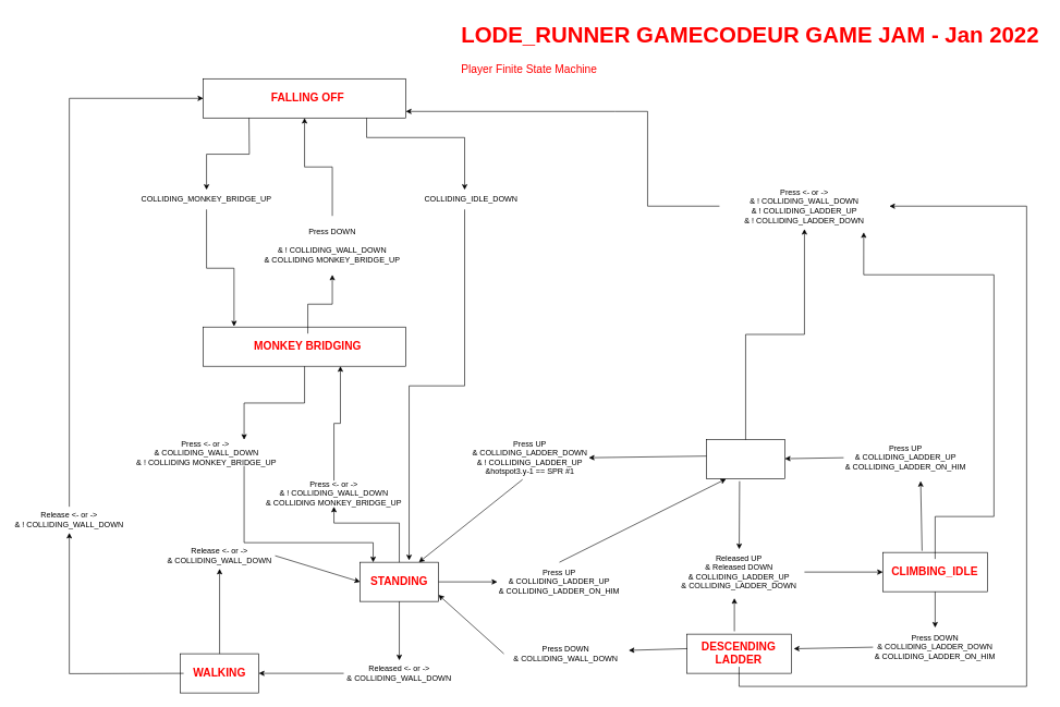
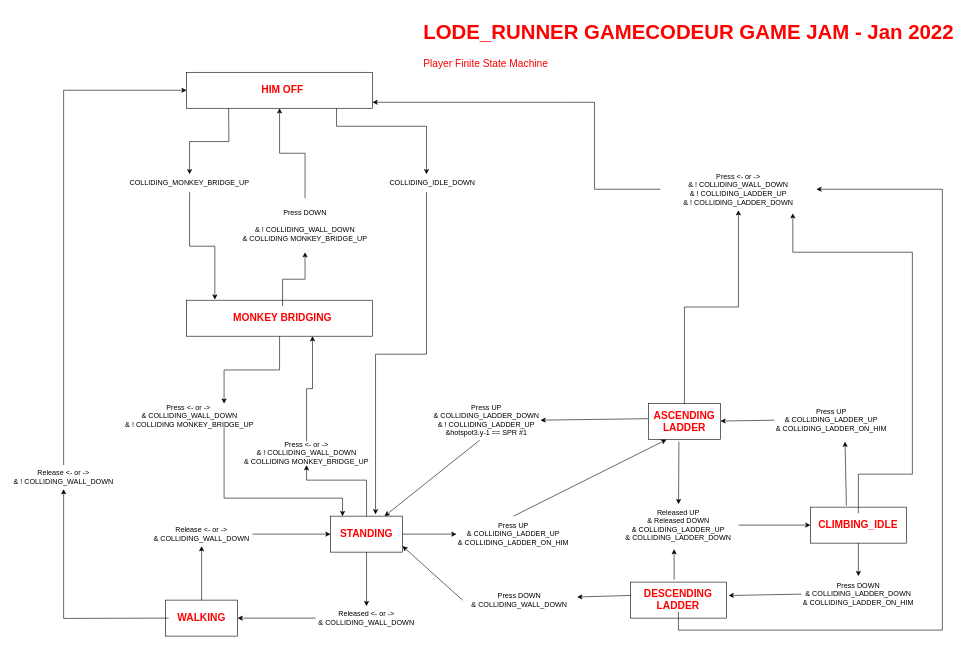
  <mxCell id="0" />
  <mxCell id="1" parent="0" />
  <mxCell id="2" value="" style="group" vertex="1" connectable="0" parent="1"><mxGeometry x="550" y="860" width="120" height="60" as="geometry" /></mxCell>
  <mxCell id="3" value="" style="rounded=0;whiteSpace=wrap;html=1;" vertex="1" parent="2"><mxGeometry width="120" height="60" as="geometry" /></mxCell>
  <mxCell id="4" value="&lt;font color=&quot;#ff0000&quot; size=&quot;1&quot;&gt;&lt;b style=&quot;font-size: 17px&quot;&gt;STANDING&lt;/b&gt;&lt;/font&gt;" style="text;html=1;strokeColor=none;fillColor=none;align=center;verticalAlign=middle;whiteSpace=wrap;rounded=0;" vertex="1" parent="2"><mxGeometry x="10" y="10" width="100" height="40" as="geometry" /></mxCell>
  <mxCell id="5" value="" style="group" vertex="1" connectable="0" parent="1"><mxGeometry x="1080" y="672.5" width="120" height="60" as="geometry" /></mxCell>
  <mxCell id="6" value="" style="rounded=0;whiteSpace=wrap;html=1;" vertex="1" parent="5"><mxGeometry width="120" height="60" as="geometry" /></mxCell>
+ <mxCell id="7" value="&lt;font color=&quot;#ff0000&quot; style=&quot;font-size: 17px&quot;&gt;&lt;b&gt;ASCENDING&lt;br&gt;LADDER&lt;br&gt;&lt;/b&gt;&lt;/font&gt;" style="text;html=1;strokeColor=none;fillColor=none;align=center;verticalAlign=middle;whiteSpace=wrap;rounded=0;" vertex="1" parent="5"><mxGeometry x="10" y="10" width="100" height="40" as="geometry" /></mxCell>
  <mxCell id="8" value="" style="group" vertex="1" connectable="0" parent="1"><mxGeometry x="275" y="1000" width="120" height="60" as="geometry" /></mxCell>
  <mxCell id="9" value="" style="rounded=0;whiteSpace=wrap;html=1;" vertex="1" parent="8"><mxGeometry width="120" height="60" as="geometry" /></mxCell>
  <mxCell id="10" value="&lt;font color=&quot;#ff0000&quot; size=&quot;1&quot;&gt;&lt;b style=&quot;font-size: 17px&quot;&gt;WALKING&lt;/b&gt;&lt;/font&gt;" style="text;html=1;strokeColor=none;fillColor=none;align=center;verticalAlign=middle;whiteSpace=wrap;rounded=0;" vertex="1" parent="8"><mxGeometry x="10" y="10" width="100" height="40" as="geometry" /></mxCell>
- <mxCell id="11" value="Release &amp;lt;- or -&amp;gt;&lt;br&gt;&amp;amp; COLLIDING_WALL_DOWN" style="text;html=1;strokeColor=none;fillColor=none;align=center;verticalAlign=middle;whiteSpace=wrap;rounded=0;" vertex="1" parent="1"><mxGeometry x="250" y="830" width="170" height="40" as="geometry" /></mxCell>
+ <mxCell id="11" value="Release &amp;lt;- or -&amp;gt;&lt;br&gt;&amp;amp; COLLIDING_WALL_DOWN" style="text;html=1;strokeColor=none;fillColor=none;align=center;verticalAlign=middle;whiteSpace=wrap;rounded=0;" vertex="1" parent="1"><mxGeometry x="250" y="870" width="170" height="40" as="geometry" /></mxCell>
  <mxCell id="12" value="Released &amp;lt;- or -&amp;gt;&lt;br&gt;&amp;amp; COLLIDING_WALL_DOWN" style="text;html=1;strokeColor=none;fillColor=none;align=center;verticalAlign=middle;whiteSpace=wrap;rounded=0;" vertex="1" parent="1"><mxGeometry x="525" y="1010" width="170" height="40" as="geometry" /></mxCell>
  <mxCell id="13" value="Released UP&lt;br&gt;&amp;amp; Released DOWN&lt;br&gt;&amp;amp; COLLIDING_LADDER_UP&lt;br&gt;&amp;amp; COLLIDING_LADDER_DOWN" style="text;html=1;strokeColor=none;fillColor=none;align=center;verticalAlign=middle;whiteSpace=wrap;rounded=0;" vertex="1" parent="1"><mxGeometry x="1030" y="840" width="200" height="70" as="geometry" /></mxCell>
  <mxCell id="14" value="" style="group" vertex="1" connectable="0" parent="1"><mxGeometry x="1350" y="845" width="160" height="60" as="geometry" /></mxCell>
  <mxCell id="15" value="" style="rounded=0;whiteSpace=wrap;html=1;" vertex="1" parent="14"><mxGeometry width="160" height="60" as="geometry" /></mxCell>
  <mxCell id="16" value="&lt;font color=&quot;#ff0000&quot; style=&quot;font-size: 17px&quot;&gt;&lt;b&gt;CLIMBING_IDLE&lt;/b&gt;&lt;/font&gt;" style="text;html=1;strokeColor=none;fillColor=none;align=center;verticalAlign=middle;whiteSpace=wrap;rounded=0;" vertex="1" parent="14"><mxGeometry x="13.333" y="10" width="133.333" height="40" as="geometry" /></mxCell>
  <mxCell id="17" value="" style="endArrow=classic;html=1;rounded=0;fontSize=17;fontColor=#FF0000;exitX=1;exitY=0.5;exitDx=0;exitDy=0;entryX=0;entryY=0.5;entryDx=0;entryDy=0;" edge="1" parent="1" source="3" target="32"><mxGeometry width="50" height="50" relative="1" as="geometry"><mxPoint x="700" y="870" as="sourcePoint" /><mxPoint x="790" y="890" as="targetPoint" /></mxGeometry></mxCell>
  <mxCell id="18" value="" style="endArrow=classic;html=1;rounded=0;fontSize=17;fontColor=#FF0000;startArrow=none;exitX=0.5;exitY=0;exitDx=0;exitDy=0;entryX=0.25;entryY=1;entryDx=0;entryDy=0;" edge="1" parent="1" source="32" target="6"><mxGeometry width="50" height="50" relative="1" as="geometry"><mxPoint x="835" y="860" as="sourcePoint" /><mxPoint x="1043" y="740" as="targetPoint" /></mxGeometry></mxCell>
  <mxCell id="19" value="" style="endArrow=classic;html=1;rounded=0;fontSize=17;fontColor=#FF0000;exitX=0.423;exitY=1.058;exitDx=0;exitDy=0;exitPerimeter=0;" edge="1" parent="1" source="6" target="13"><mxGeometry width="50" height="50" relative="1" as="geometry"><mxPoint x="1250" y="780" as="sourcePoint" /><mxPoint x="910" y="900" as="targetPoint" /></mxGeometry></mxCell>
  <mxCell id="20" value="" style="endArrow=classic;html=1;rounded=0;fontSize=17;fontColor=#FF0000;exitX=1;exitY=0.5;exitDx=0;exitDy=0;entryX=0;entryY=0.5;entryDx=0;entryDy=0;" edge="1" parent="1" source="13" target="15"><mxGeometry width="50" height="50" relative="1" as="geometry"><mxPoint x="840" y="910" as="sourcePoint" /><mxPoint x="1290" y="860" as="targetPoint" /></mxGeometry></mxCell>
  <mxCell id="21" value="" style="endArrow=classic;html=1;rounded=0;fontSize=17;fontColor=#FF0000;entryX=0.5;entryY=0;entryDx=0;entryDy=0;" edge="1" parent="1" target="12"><mxGeometry width="50" height="50" relative="1" as="geometry"><mxPoint x="610" y="920" as="sourcePoint" /><mxPoint x="1010" y="860" as="targetPoint" /></mxGeometry></mxCell>
  <mxCell id="22" value="" style="endArrow=classic;html=1;rounded=0;fontSize=17;fontColor=#FF0000;exitX=0;exitY=0.5;exitDx=0;exitDy=0;entryX=1;entryY=0.5;entryDx=0;entryDy=0;" edge="1" parent="1" source="12" target="9"><mxGeometry width="50" height="50" relative="1" as="geometry"><mxPoint x="475" y="1010" as="sourcePoint" /><mxPoint x="420" y="1030" as="targetPoint" /></mxGeometry></mxCell>
  <mxCell id="23" value="" style="endArrow=classic;html=1;rounded=0;fontSize=17;fontColor=#FF0000;exitX=0.5;exitY=0;exitDx=0;exitDy=0;entryX=0.5;entryY=1;entryDx=0;entryDy=0;" edge="1" parent="1" source="9" target="11"><mxGeometry width="50" height="50" relative="1" as="geometry"><mxPoint x="600" y="910" as="sourcePoint" /><mxPoint x="650" y="860" as="targetPoint" /></mxGeometry></mxCell>
  <mxCell id="24" value="" style="endArrow=classic;html=1;rounded=0;fontSize=17;fontColor=#FF0000;exitX=1;exitY=0.5;exitDx=0;exitDy=0;entryX=0;entryY=0.5;entryDx=0;entryDy=0;" edge="1" parent="1" source="11" target="3"><mxGeometry width="50" height="50" relative="1" as="geometry"><mxPoint x="600" y="910" as="sourcePoint" /><mxPoint x="650" y="860" as="targetPoint" /></mxGeometry></mxCell>
  <mxCell id="25" value="Press UP&lt;br&gt;&amp;amp; COLLIDING_LADDER_DOWN&lt;br&gt;&amp;amp; ! COLLIDING_LADDER_UP&lt;br&gt;&amp;amp;hotspot3.y-1 == SPR #1" style="text;html=1;strokeColor=none;fillColor=none;align=center;verticalAlign=middle;whiteSpace=wrap;rounded=0;" vertex="1" parent="1"><mxGeometry x="720" y="672.5" width="180" height="55" as="geometry" /></mxCell>
  <mxCell id="26" value="" style="endArrow=classic;html=1;rounded=0;fontSize=17;fontColor=#FF0000;exitX=0.437;exitY=1.106;exitDx=0;exitDy=0;exitPerimeter=0;entryX=0.75;entryY=0;entryDx=0;entryDy=0;" edge="1" parent="1" source="25" target="3"><mxGeometry width="50" height="50" relative="1" as="geometry"><mxPoint x="840" y="860" as="sourcePoint" /><mxPoint x="890" y="810" as="targetPoint" /></mxGeometry></mxCell>
  <mxCell id="27" value="" style="endArrow=classic;html=1;rounded=0;fontSize=17;fontColor=#FF0000;exitX=0;exitY=0.417;exitDx=0;exitDy=0;entryX=1;entryY=0.5;entryDx=0;entryDy=0;exitPerimeter=0;" edge="1" parent="1" source="6" target="25"><mxGeometry width="50" height="50" relative="1" as="geometry"><mxPoint x="840" y="860" as="sourcePoint" /><mxPoint x="890" y="810" as="targetPoint" /></mxGeometry></mxCell>
  <mxCell id="28" value="Press UP&lt;br&gt;&amp;amp; COLLIDING_LADDER_UP&lt;br&gt;&amp;amp; COLLIDING_LADDER_ON_HIM" style="text;html=1;strokeColor=none;fillColor=none;align=center;verticalAlign=middle;whiteSpace=wrap;rounded=0;" vertex="1" parent="1"><mxGeometry x="1290" y="665" width="190" height="70" as="geometry" /></mxCell>
  <mxCell id="29" value="" style="endArrow=classic;html=1;rounded=0;fontSize=17;fontColor=#FF0000;exitX=0.375;exitY=-0.042;exitDx=0;exitDy=0;exitPerimeter=0;entryX=0.62;entryY=1.012;entryDx=0;entryDy=0;entryPerimeter=0;" edge="1" parent="1" source="15" target="28"><mxGeometry width="50" height="50" relative="1" as="geometry"><mxPoint x="1430" y="630" as="sourcePoint" /><mxPoint x="1480" y="580" as="targetPoint" /></mxGeometry></mxCell>
  <mxCell id="30" value="" style="endArrow=classic;html=1;rounded=0;fontSize=17;fontColor=#FF0000;exitX=0;exitY=0.5;exitDx=0;exitDy=0;" edge="1" parent="1" source="28" target="6"><mxGeometry width="50" height="50" relative="1" as="geometry"><mxPoint x="1130" y="640" as="sourcePoint" /><mxPoint x="1180" y="590" as="targetPoint" /></mxGeometry></mxCell>
  <mxCell id="31" value="Press DOWN&lt;br&gt;&amp;amp; COLLIDING_LADDER_DOWN&lt;br&gt;&amp;amp; COLLIDING_LADDER_ON_HIM" style="text;html=1;strokeColor=none;fillColor=none;align=center;verticalAlign=middle;whiteSpace=wrap;rounded=0;" vertex="1" parent="1"><mxGeometry x="1335" y="960" width="190" height="60" as="geometry" /></mxCell>
  <mxCell id="32" value="Press UP&lt;br&gt;&amp;amp; COLLIDING_LADDER_UP&lt;br&gt;&amp;amp; COLLIDING_LADDER_ON_HIM" style="text;html=1;strokeColor=none;fillColor=none;align=center;verticalAlign=middle;whiteSpace=wrap;rounded=0;" vertex="1" parent="1"><mxGeometry x="760" y="860" width="190" height="60" as="geometry" /></mxCell>
  <mxCell id="33" value="" style="group" vertex="1" connectable="0" parent="1"><mxGeometry x="1050" y="970" width="160" height="60" as="geometry" /></mxCell>
  <mxCell id="34" value="" style="rounded=0;whiteSpace=wrap;html=1;" vertex="1" parent="33"><mxGeometry width="160" height="60" as="geometry" /></mxCell>
  <mxCell id="35" value="&lt;font color=&quot;#ff0000&quot; style=&quot;font-size: 17px&quot;&gt;&lt;b&gt;DESCENDING&lt;br&gt;LADDER&lt;br&gt;&lt;/b&gt;&lt;/font&gt;" style="text;html=1;strokeColor=none;fillColor=none;align=center;verticalAlign=middle;whiteSpace=wrap;rounded=0;" vertex="1" parent="33"><mxGeometry x="13.333" y="10" width="133.333" height="40" as="geometry" /></mxCell>
  <mxCell id="36" value="" style="endArrow=classic;html=1;rounded=0;fontSize=17;fontColor=#FF0000;exitX=0.5;exitY=1;exitDx=0;exitDy=0;entryX=0.5;entryY=0;entryDx=0;entryDy=0;" edge="1" parent="1" source="15" target="31"><mxGeometry width="50" height="50" relative="1" as="geometry"><mxPoint x="1120" y="830" as="sourcePoint" /><mxPoint x="1170" y="780" as="targetPoint" /></mxGeometry></mxCell>
  <mxCell id="37" value="" style="endArrow=classic;html=1;rounded=0;fontSize=17;fontColor=#FF0000;exitX=0;exitY=0.5;exitDx=0;exitDy=0;entryX=1.023;entryY=0.372;entryDx=0;entryDy=0;entryPerimeter=0;" edge="1" parent="1" source="31" target="34"><mxGeometry width="50" height="50" relative="1" as="geometry"><mxPoint x="1120" y="830" as="sourcePoint" /><mxPoint x="1170" y="780" as="targetPoint" /></mxGeometry></mxCell>
  <mxCell id="38" value="Press DOWN&lt;br&gt;&amp;amp; COLLIDING_WALL_DOWN&lt;br&gt;" style="text;html=1;strokeColor=none;fillColor=none;align=center;verticalAlign=middle;whiteSpace=wrap;rounded=0;" vertex="1" parent="1"><mxGeometry x="770" y="970" width="190" height="60" as="geometry" /></mxCell>
  <mxCell id="39" value="" style="endArrow=classic;html=1;rounded=0;fontSize=17;fontColor=#FF0000;exitX=0.006;exitY=0.37;exitDx=0;exitDy=0;entryX=1.006;entryY=0.414;entryDx=0;entryDy=0;entryPerimeter=0;exitPerimeter=0;" edge="1" parent="1" source="34" target="38"><mxGeometry width="50" height="50" relative="1" as="geometry"><mxPoint x="1120" y="940" as="sourcePoint" /><mxPoint x="1170" y="890" as="targetPoint" /></mxGeometry></mxCell>
  <mxCell id="40" value="" style="endArrow=classic;html=1;rounded=0;fontSize=17;fontColor=#FF0000;exitX=0;exitY=0.5;exitDx=0;exitDy=0;" edge="1" parent="1" source="38"><mxGeometry width="50" height="50" relative="1" as="geometry"><mxPoint x="750" y="960" as="sourcePoint" /><mxPoint x="670" y="910" as="targetPoint" /></mxGeometry></mxCell>
  <mxCell id="41" value="" style="endArrow=classic;html=1;rounded=0;fontSize=17;fontColor=#FF0000;exitX=0.455;exitY=-0.072;exitDx=0;exitDy=0;exitPerimeter=0;entryX=0.464;entryY=1.071;entryDx=0;entryDy=0;entryPerimeter=0;" edge="1" parent="1" source="34" target="13"><mxGeometry width="50" height="50" relative="1" as="geometry"><mxPoint x="1320" y="840" as="sourcePoint" /><mxPoint x="1370" y="790" as="targetPoint" /></mxGeometry></mxCell>
  <mxCell id="42" value="" style="group" vertex="1" connectable="0" parent="1"><mxGeometry x="310" y="500" width="310" height="60" as="geometry" /></mxCell>
  <mxCell id="43" value="" style="group" vertex="1" connectable="0" parent="42"><mxGeometry width="310" height="60" as="geometry" /></mxCell>
  <mxCell id="44" value="" style="rounded=0;whiteSpace=wrap;html=1;" vertex="1" parent="43"><mxGeometry width="310" height="60" as="geometry" /></mxCell>
  <mxCell id="45" value="&lt;font color=&quot;#ff0000&quot; size=&quot;1&quot;&gt;&lt;b style=&quot;font-size: 17px&quot;&gt;MONKEY BRIDGING&lt;/b&gt;&lt;/font&gt;" style="text;html=1;strokeColor=none;fillColor=none;align=center;verticalAlign=middle;whiteSpace=wrap;rounded=0;" vertex="1" parent="43"><mxGeometry x="40" y="10" width="240" height="40" as="geometry" /></mxCell>
  <mxCell id="46" style="edgeStyle=orthogonalEdgeStyle;rounded=0;orthogonalLoop=1;jettySize=auto;html=1;entryX=0.5;entryY=1;entryDx=0;entryDy=0;fontSize=17;fontColor=#FF0000;" edge="1" parent="1" source="47" target="56"><mxGeometry relative="1" as="geometry" /></mxCell>
  <mxCell id="47" value="Press DOWN&lt;br&gt;&lt;br&gt;&amp;amp; ! COLLIDING_WALL_DOWN&lt;br&gt;&amp;amp; COLLIDING MONKEY_BRIDGE_UP" style="text;html=1;strokeColor=none;fillColor=none;align=center;verticalAlign=middle;whiteSpace=wrap;rounded=0;" vertex="1" parent="1"><mxGeometry x="395" y="330" width="225" height="90" as="geometry" /></mxCell>
  <mxCell id="48" style="edgeStyle=orthogonalEdgeStyle;rounded=0;orthogonalLoop=1;jettySize=auto;html=1;entryX=0.677;entryY=1;entryDx=0;entryDy=0;entryPerimeter=0;fontSize=17;fontColor=#FF0000;" edge="1" parent="1" source="49" target="44"><mxGeometry relative="1" as="geometry" /></mxCell>
  <mxCell id="49" value="Press &amp;lt;- or -&amp;gt;&lt;br&gt;&amp;amp; ! COLLIDING_WALL_DOWN&lt;br&gt;&amp;amp; COLLIDING MONKEY_BRIDGE_UP" style="text;html=1;strokeColor=none;fillColor=none;align=center;verticalAlign=middle;whiteSpace=wrap;rounded=0;" vertex="1" parent="1"><mxGeometry x="395" y="735" width="230" height="40" as="geometry" /></mxCell>
  <mxCell id="50" style="edgeStyle=orthogonalEdgeStyle;rounded=0;orthogonalLoop=1;jettySize=auto;html=1;entryX=0.5;entryY=1;entryDx=0;entryDy=0;fontSize=17;fontColor=#FF0000;exitX=0.5;exitY=0;exitDx=0;exitDy=0;" edge="1" parent="1" source="3" target="49"><mxGeometry relative="1" as="geometry"><mxPoint x="610" y="850" as="sourcePoint" /><Array as="points"><mxPoint x="610" y="800" /><mxPoint x="510" y="800" /></Array></mxGeometry></mxCell>
  <mxCell id="51" style="edgeStyle=orthogonalEdgeStyle;rounded=0;orthogonalLoop=1;jettySize=auto;html=1;exitX=0.75;exitY=1;exitDx=0;exitDy=0;fontSize=17;fontColor=#FF0000;" edge="1" parent="1" source="52"><mxGeometry relative="1" as="geometry"><mxPoint x="570" y="860" as="targetPoint" /><Array as="points"><mxPoint x="373" y="830" /><mxPoint x="570" y="830" /><mxPoint x="570" y="860" /></Array></mxGeometry></mxCell>
  <mxCell id="52" value="Press &amp;lt;- or -&amp;gt;&amp;nbsp;&lt;br&gt;&amp;amp; COLLIDING_WALL_DOWN&lt;br&gt;&amp;amp; ! COLLIDING MONKEY_BRIDGE_UP" style="text;html=1;strokeColor=none;fillColor=none;align=center;verticalAlign=middle;whiteSpace=wrap;rounded=0;" vertex="1" parent="1"><mxGeometry x="200" y="672.5" width="230" height="40" as="geometry" /></mxCell>
  <mxCell id="53" style="edgeStyle=orthogonalEdgeStyle;rounded=0;orthogonalLoop=1;jettySize=auto;html=1;entryX=0.75;entryY=0;entryDx=0;entryDy=0;fontSize=17;fontColor=#FF0000;" edge="1" parent="1" source="44" target="52"><mxGeometry relative="1" as="geometry" /></mxCell>
  <mxCell id="54" value="" style="group" vertex="1" connectable="0" parent="1"><mxGeometry x="310" y="120" width="310" height="60" as="geometry" /></mxCell>
  <mxCell id="55" value="" style="group" vertex="1" connectable="0" parent="54"><mxGeometry width="310" height="60" as="geometry" /></mxCell>
  <mxCell id="56" value="" style="rounded=0;whiteSpace=wrap;html=1;" vertex="1" parent="55"><mxGeometry width="310" height="60" as="geometry" /></mxCell>
- <mxCell id="57" value="&lt;font color=&quot;#ff0000&quot; size=&quot;1&quot;&gt;&lt;b style=&quot;font-size: 17px&quot;&gt;FALLING OFF&lt;/b&gt;&lt;/font&gt;" style="text;html=1;strokeColor=none;fillColor=none;align=center;verticalAlign=middle;whiteSpace=wrap;rounded=0;" vertex="1" parent="55"><mxGeometry x="40" y="10" width="240" height="40" as="geometry" /></mxCell>
+ <mxCell id="57" value="&lt;font color=&quot;#ff0000&quot; size=&quot;1&quot;&gt;&lt;b style=&quot;font-size: 17px&quot;&gt;HIM OFF&lt;/b&gt;&lt;/font&gt;" style="text;html=1;strokeColor=none;fillColor=none;align=center;verticalAlign=middle;whiteSpace=wrap;rounded=0;" vertex="1" parent="55"><mxGeometry x="40" y="10" width="240" height="40" as="geometry" /></mxCell>
  <mxCell id="58" style="edgeStyle=orthogonalEdgeStyle;rounded=0;orthogonalLoop=1;jettySize=auto;html=1;entryX=0;entryY=0.5;entryDx=0;entryDy=0;fontSize=17;fontColor=#FF0000;" edge="1" parent="1" source="59" target="56"><mxGeometry relative="1" as="geometry"><Array as="points"><mxPoint x="105" y="150" /></Array></mxGeometry></mxCell>
  <mxCell id="59" value="Release &amp;lt;- or -&amp;gt;&lt;br&gt;&amp;amp; ! COLLIDING_WALL_DOWN" style="text;html=1;strokeColor=none;fillColor=none;align=center;verticalAlign=middle;whiteSpace=wrap;rounded=0;" vertex="1" parent="1"><mxGeometry x="20" y="775" width="170" height="40" as="geometry" /></mxCell>
  <mxCell id="60" style="edgeStyle=orthogonalEdgeStyle;rounded=0;orthogonalLoop=1;jettySize=auto;html=1;entryX=0.5;entryY=1;entryDx=0;entryDy=0;fontSize=17;fontColor=#FF0000;" edge="1" parent="1" target="59"><mxGeometry relative="1" as="geometry"><mxPoint x="280" y="1030" as="sourcePoint" /></mxGeometry></mxCell>
  <mxCell id="61" style="edgeStyle=orthogonalEdgeStyle;rounded=0;orthogonalLoop=1;jettySize=auto;html=1;entryX=0.5;entryY=1;entryDx=0;entryDy=0;fontSize=17;fontColor=#FF0000;" edge="1" parent="1" source="45" target="47"><mxGeometry relative="1" as="geometry" /></mxCell>
  <mxCell id="62" style="edgeStyle=orthogonalEdgeStyle;rounded=0;orthogonalLoop=1;jettySize=auto;html=1;fontSize=17;fontColor=#FF0000;" edge="1" parent="1" source="56"><mxGeometry relative="1" as="geometry"><mxPoint x="710" y="290" as="targetPoint" /><Array as="points"><mxPoint x="560" y="210" /><mxPoint x="710" y="210" /></Array></mxGeometry></mxCell>
  <mxCell id="63" style="edgeStyle=orthogonalEdgeStyle;rounded=0;orthogonalLoop=1;jettySize=auto;html=1;entryX=0.625;entryY=-0.05;entryDx=0;entryDy=0;entryPerimeter=0;fontSize=17;fontColor=#FF0000;" edge="1" parent="1" source="64" target="3"><mxGeometry relative="1" as="geometry"><Array as="points"><mxPoint x="710" y="590" /><mxPoint x="625" y="590" /></Array></mxGeometry></mxCell>
  <mxCell id="64" value="COLLIDING_IDLE_DOWN&lt;br&gt;" style="text;html=1;strokeColor=none;fillColor=none;align=center;verticalAlign=middle;whiteSpace=wrap;rounded=0;" vertex="1" parent="1"><mxGeometry x="640" y="290" width="160" height="30" as="geometry" /></mxCell>
  <mxCell id="65" style="edgeStyle=orthogonalEdgeStyle;rounded=0;orthogonalLoop=1;jettySize=auto;html=1;entryX=0.152;entryY=-0.017;entryDx=0;entryDy=0;entryPerimeter=0;fontSize=17;fontColor=#FF0000;" edge="1" parent="1" source="66" target="44"><mxGeometry relative="1" as="geometry" /></mxCell>
  <mxCell id="66" value="COLLIDING_MONKEY_BRIDGE_UP" style="text;html=1;strokeColor=none;fillColor=none;align=center;verticalAlign=middle;whiteSpace=wrap;rounded=0;" vertex="1" parent="1"><mxGeometry x="190" y="290" width="250" height="30" as="geometry" /></mxCell>
  <mxCell id="67" style="edgeStyle=orthogonalEdgeStyle;rounded=0;orthogonalLoop=1;jettySize=auto;html=1;entryX=0.5;entryY=0;entryDx=0;entryDy=0;fontSize=17;fontColor=#FF0000;" edge="1" parent="1" target="66"><mxGeometry relative="1" as="geometry"><mxPoint x="380" y="180" as="sourcePoint" /></mxGeometry></mxCell>
  <mxCell id="68" style="edgeStyle=orthogonalEdgeStyle;rounded=0;orthogonalLoop=1;jettySize=auto;html=1;fontSize=17;fontColor=#FF0000;" edge="1" parent="1" source="69"><mxGeometry relative="1" as="geometry"><mxPoint x="620" y="170" as="targetPoint" /><Array as="points"><mxPoint x="990" y="315" /><mxPoint x="990" y="170" /><mxPoint x="940" y="170" /></Array></mxGeometry></mxCell>
  <mxCell id="69" value="Press &amp;lt;- or -&amp;gt;&lt;br&gt;&amp;amp; ! COLLIDING_WALL_DOWN&lt;br&gt;&amp;amp; ! COLLIDING_LADDER_UP&lt;br&gt;&amp;amp; ! COLLIDING_LADDER_DOWN" style="text;html=1;strokeColor=none;fillColor=none;align=center;verticalAlign=middle;whiteSpace=wrap;rounded=0;" vertex="1" parent="1"><mxGeometry x="1100" y="280" width="260" height="70" as="geometry" /></mxCell>
  <mxCell id="70" style="edgeStyle=orthogonalEdgeStyle;rounded=0;orthogonalLoop=1;jettySize=auto;html=1;fontSize=17;fontColor=#FF0000;" edge="1" parent="1" source="6" target="69"><mxGeometry relative="1" as="geometry" /></mxCell>
  <mxCell id="71" style="edgeStyle=orthogonalEdgeStyle;rounded=0;orthogonalLoop=1;jettySize=auto;html=1;fontSize=17;fontColor=#FF0000;entryX=1;entryY=0.5;entryDx=0;entryDy=0;" edge="1" parent="1" source="35" target="69"><mxGeometry relative="1" as="geometry"><mxPoint x="1730" y="320" as="targetPoint" /><Array as="points"><mxPoint x="1130" y="1050" /><mxPoint x="1570" y="1050" /><mxPoint x="1570" y="315" /></Array></mxGeometry></mxCell>
  <mxCell id="72" style="edgeStyle=orthogonalEdgeStyle;rounded=0;orthogonalLoop=1;jettySize=auto;html=1;fontSize=17;fontColor=#FF0000;entryX=0.849;entryY=1.071;entryDx=0;entryDy=0;entryPerimeter=0;" edge="1" parent="1" source="16" target="69"><mxGeometry relative="1" as="geometry"><mxPoint x="1730" y="360" as="targetPoint" /><Array as="points"><mxPoint x="1430" y="790" /><mxPoint x="1520" y="790" /><mxPoint x="1520" y="420" /><mxPoint x="1321" y="420" /></Array></mxGeometry></mxCell>
  <mxCell id="73" value="&lt;h1&gt;LODE_RUNNER GAMECODEUR GAME JAM - Jan 2022&lt;/h1&gt;&lt;p&gt;Player Finite State Machine&lt;/p&gt;" style="text;html=1;strokeColor=none;fillColor=none;spacing=5;spacingTop=-20;whiteSpace=wrap;overflow=hidden;rounded=0;fontSize=17;fontColor=#FF0000;" vertex="1" parent="1"><mxGeometry x="700" y="20" width="899" height="122" as="geometry" /></mxCell>
